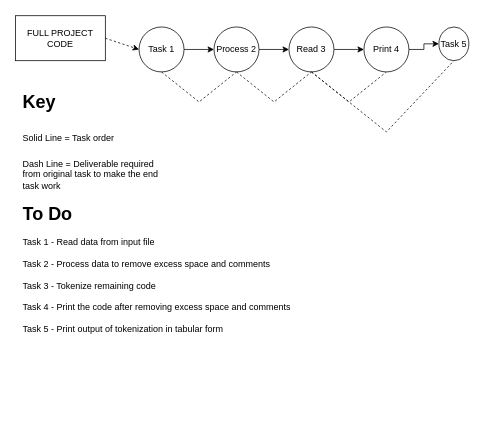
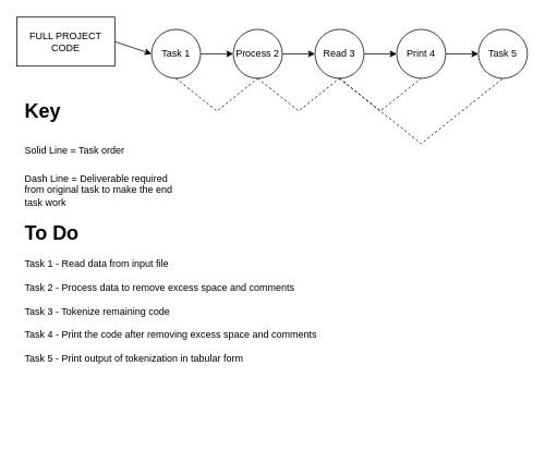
  <mxCell id="0" />
  <mxCell id="1" parent="0" />
  <mxCell id="2" value="FULL PROJECT CODE" style="rounded=0;whiteSpace=wrap;html=1;" vertex="1" parent="1"><mxGeometry x="20" y="20" width="120" height="60" as="geometry" /></mxCell>
  <mxCell id="3" value="Task 1" style="ellipse;whiteSpace=wrap;html=1;aspect=fixed;" vertex="1" parent="1"><mxGeometry x="185" y="35" width="60" height="60" as="geometry" /></mxCell>
  <mxCell id="4" value="Read 3" style="ellipse;whiteSpace=wrap;html=1;aspect=fixed;" vertex="1" parent="1"><mxGeometry x="385" y="35" width="60" height="60" as="geometry" /></mxCell>
  <mxCell id="5" style="edgeStyle=orthogonalEdgeStyle;rounded=0;orthogonalLoop=1;jettySize=auto;html=1;exitX=1;exitY=0.5;exitDx=0;exitDy=0;entryX=0;entryY=0.5;entryDx=0;entryDy=0;" edge="1" parent="1" source="6" target="7"><mxGeometry relative="1" as="geometry" /></mxCell>
  <mxCell id="6" value="Print 4" style="ellipse;whiteSpace=wrap;html=1;aspect=fixed;" vertex="1" parent="1"><mxGeometry x="485" y="35" width="60" height="60" as="geometry" /></mxCell>
- <mxCell id="7" value="Task 5" style="ellipse;whiteSpace=wrap;html=1;aspect=fixed;" vertex="1" parent="1"><mxGeometry x="585" y="35" width="40" height="45" as="geometry" /></mxCell>
- <mxCell id="8" value="" style="endArrow=classic;html=1;rounded=0;exitX=1;exitY=0.5;exitDx=0;exitDy=0;entryX=0;entryY=0.5;entryDx=0;entryDy=0;dashed=1;" edge="1" parent="1" source="2" target="3"><mxGeometry width="50" height="50" relative="1" as="geometry"><mxPoint x="485" y="295" as="sourcePoint" /><mxPoint x="535" y="245" as="targetPoint" /></mxGeometry></mxCell>
+ <mxCell id="7" value="Task 5" style="ellipse;whiteSpace=wrap;html=1;aspect=fixed;" vertex="1" parent="1"><mxGeometry x="585" y="35" width="60" height="60" as="geometry" /></mxCell>
+ <mxCell id="8" value="" style="endArrow=classic;html=1;rounded=0;exitX=1;exitY=0.5;exitDx=0;exitDy=0;entryX=0;entryY=0.5;entryDx=0;entryDy=0;" edge="1" parent="1" source="2" target="3"><mxGeometry width="50" height="50" relative="1" as="geometry"><mxPoint x="485" y="295" as="sourcePoint" /><mxPoint x="535" y="245" as="targetPoint" /></mxGeometry></mxCell>
  <mxCell id="9" value="&lt;h1&gt;&lt;span style=&quot;background-color: initial;&quot;&gt;Key&lt;/span&gt;&lt;/h1&gt;&lt;h1&gt;&lt;span style=&quot;font-size: 12px; font-weight: 400;&quot;&gt;Solid Line = Task order&lt;/span&gt;&lt;/h1&gt;&lt;div&gt;&lt;span style=&quot;font-size: 12px; font-weight: 400;&quot;&gt;Dash Line = Deliverable required from original task to make the end task work&amp;nbsp;&lt;/span&gt;&lt;/div&gt;" style="text;html=1;spacing=5;spacingTop=-20;whiteSpace=wrap;overflow=hidden;rounded=0;" vertex="1" parent="1"><mxGeometry x="25" y="115" width="190" height="150" as="geometry" /></mxCell>
  <mxCell id="10" value="&lt;h1&gt;&lt;span style=&quot;background-color: initial;&quot;&gt;To Do&lt;/span&gt;&lt;/h1&gt;&lt;div&gt;Task 1 - Read data from input file&lt;br style=&quot;border-color: var(--border-color);&quot;&gt;&lt;div style=&quot;border-color: var(--border-color);&quot;&gt;&lt;span style=&quot;background-color: initial;&quot;&gt;&lt;br&gt;&lt;/span&gt;&lt;/div&gt;&lt;div style=&quot;border-color: var(--border-color);&quot;&gt;&lt;span style=&quot;background-color: initial;&quot;&gt;Task 2 - Process data to remove excess space and comments&amp;nbsp;&lt;/span&gt;&lt;br&gt;&lt;/div&gt;&lt;div style=&quot;border-color: var(--border-color);&quot;&gt;&lt;br style=&quot;border-color: var(--border-color);&quot;&gt;&lt;/div&gt;&lt;div style=&quot;border-color: var(--border-color);&quot;&gt;Task 3 - Tokenize remaining code&lt;/div&gt;&lt;div style=&quot;border-color: var(--border-color);&quot;&gt;&lt;br style=&quot;border-color: var(--border-color);&quot;&gt;&lt;/div&gt;&lt;div style=&quot;border-color: var(--border-color);&quot;&gt;Task 4 - Print the code after removing excess space and comments&lt;/div&gt;&lt;div style=&quot;border-color: var(--border-color);&quot;&gt;&lt;br style=&quot;border-color: var(--border-color);&quot;&gt;&lt;/div&gt;&lt;div style=&quot;border-color: var(--border-color);&quot;&gt;Task 5 - Print output of tokenization in tabular form&amp;nbsp;&lt;/div&gt;&lt;/div&gt;" style="text;html=1;spacing=5;spacingTop=-20;whiteSpace=wrap;overflow=hidden;rounded=0;align=left;" vertex="1" parent="1"><mxGeometry x="25" y="265" width="400" height="279" as="geometry" /></mxCell>
  <mxCell id="11" value="" style="endArrow=classic;html=1;rounded=0;exitX=1;exitY=0.5;exitDx=0;exitDy=0;entryX=0;entryY=0.5;entryDx=0;entryDy=0;" edge="1" parent="1" source="14" target="4"><mxGeometry width="50" height="50" relative="1" as="geometry"><mxPoint x="285" y="64.5" as="sourcePoint" /><mxPoint x="365" y="64.5" as="targetPoint" /></mxGeometry></mxCell>
  <mxCell id="12" value="" style="endArrow=classic;html=1;rounded=0;exitX=1;exitY=0.5;exitDx=0;exitDy=0;entryX=0;entryY=0.5;entryDx=0;entryDy=0;" edge="1" parent="1" source="4" target="6"><mxGeometry width="50" height="50" relative="1" as="geometry"><mxPoint x="565" y="64.5" as="sourcePoint" /><mxPoint x="475" y="115" as="targetPoint" /></mxGeometry></mxCell>
  <mxCell id="13" value="" style="endArrow=classic;html=1;rounded=0;exitX=1;exitY=0.5;exitDx=0;exitDy=0;entryX=0;entryY=0.5;entryDx=0;entryDy=0;" edge="1" parent="1" source="3" target="14"><mxGeometry width="50" height="50" relative="1" as="geometry"><mxPoint x="245" y="65" as="sourcePoint" /><mxPoint x="365" y="64.5" as="targetPoint" /></mxGeometry></mxCell>
  <mxCell id="14" value="Process 2" style="ellipse;whiteSpace=wrap;html=1;aspect=fixed;" vertex="1" parent="1"><mxGeometry x="285" y="35" width="60" height="60" as="geometry" /></mxCell>
  <mxCell id="15" value="" style="endArrow=none;dashed=1;html=1;rounded=0;exitX=0.5;exitY=1;exitDx=0;exitDy=0;entryX=0.5;entryY=1;entryDx=0;entryDy=0;" edge="1" parent="1" source="3" target="14"><mxGeometry width="50" height="50" relative="1" as="geometry"><mxPoint x="485" y="295" as="sourcePoint" /><mxPoint x="535" y="245" as="targetPoint" /><Array as="points"><mxPoint x="265" y="135" /></Array></mxGeometry></mxCell>
  <mxCell id="16" value="" style="endArrow=none;dashed=1;html=1;rounded=0;exitX=0.5;exitY=1;exitDx=0;exitDy=0;entryX=0.5;entryY=1;entryDx=0;entryDy=0;" edge="1" parent="1" source="14" target="4"><mxGeometry width="50" height="50" relative="1" as="geometry"><mxPoint x="485" y="295" as="sourcePoint" /><mxPoint x="535" y="245" as="targetPoint" /><Array as="points"><mxPoint x="365" y="135" /></Array></mxGeometry></mxCell>
  <mxCell id="17" value="" style="endArrow=none;dashed=1;html=1;rounded=0;exitX=0.5;exitY=1;exitDx=0;exitDy=0;entryX=0.5;entryY=1;entryDx=0;entryDy=0;" edge="1" parent="1" source="4" target="6"><mxGeometry width="50" height="50" relative="1" as="geometry"><mxPoint x="485" y="295" as="sourcePoint" /><mxPoint x="535" y="245" as="targetPoint" /><Array as="points"><mxPoint x="465" y="135" /></Array></mxGeometry></mxCell>
  <mxCell id="18" value="" style="endArrow=none;dashed=1;html=1;rounded=0;entryX=0.5;entryY=1;entryDx=0;entryDy=0;" edge="1" parent="1" target="7"><mxGeometry width="50" height="50" relative="1" as="geometry"><mxPoint x="415" y="95" as="sourcePoint" /><mxPoint x="535" y="245" as="targetPoint" /><Array as="points"><mxPoint x="515" y="175" /></Array></mxGeometry></mxCell>
